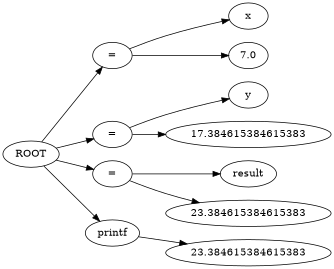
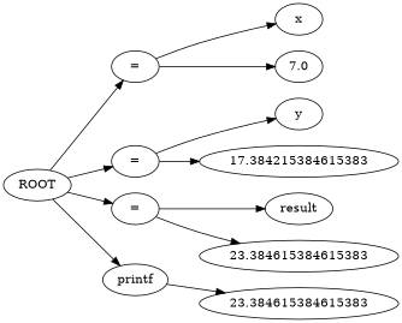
  strict digraph {
    rankdir=LR
    n1 [label="="]
    n2 [label=x]
    n3 [label=7.0]
    n4 [label="="]
    n5 [label=y]
-   n6 [label=17.384615384615383]
+   n6 [label=17.384215384615383]
    n7 [label="="]
    n8 [label=result]
    n9 [label=23.384615384615383]
    n10 [label=printf]
    n11 [label=23.384615384615383]
    ROOT
    n1 -> n2
    n1 -> n3
    n4 -> n5
    n4 -> n6
    n7 -> n8
    n7 -> n9
    n10 -> n11
    ROOT -> n1
    ROOT -> n4
    ROOT -> n7
    ROOT -> n10
  }
